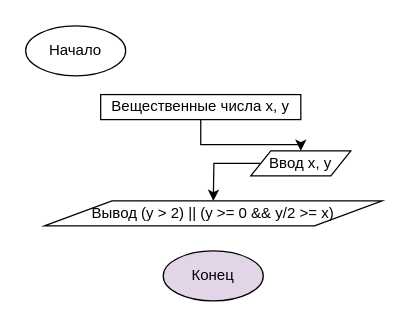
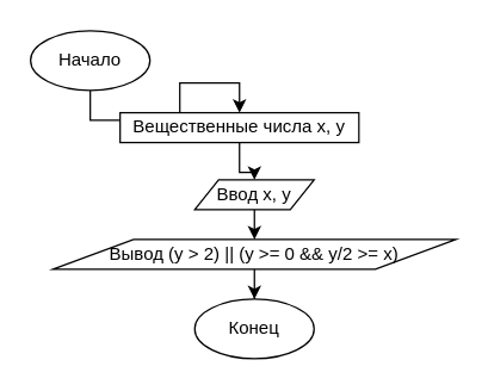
  <mxCell id="0" />
  <mxCell id="1" parent="0" />
+ <mxCell id="2" style="edgeStyle=orthogonalEdgeStyle;rounded=0;orthogonalLoop=1;jettySize=auto;html=1;entryX=0.5;entryY=0;entryDx=0;entryDy=0;" edge="1" parent="1" source="3" target="5"><mxGeometry relative="1" as="geometry" /></mxCell>
  <mxCell id="3" value="Начало" style="ellipse;whiteSpace=wrap;html=1;" vertex="1" parent="1"><mxGeometry x="20" y="20" width="80" height="40" as="geometry" /></mxCell>
  <mxCell id="4" style="edgeStyle=orthogonalEdgeStyle;rounded=0;orthogonalLoop=1;jettySize=auto;html=1;entryX=0.5;entryY=0;entryDx=0;entryDy=0;" edge="1" parent="1" source="5" target="7"><mxGeometry relative="1" as="geometry" /></mxCell>
  <mxCell id="5" value="Вещественные числа x, y" style="rounded=0;whiteSpace=wrap;html=1;" vertex="1" parent="1"><mxGeometry x="80" y="75" width="160" height="20" as="geometry" /></mxCell>
  <mxCell id="6" style="edgeStyle=orthogonalEdgeStyle;rounded=0;orthogonalLoop=1;jettySize=auto;html=1;" edge="1" parent="1" source="7"><mxGeometry relative="1" as="geometry"><mxPoint x="170.029" y="160" as="targetPoint" /></mxGeometry></mxCell>
- <mxCell id="7" value="Ввод x, y" style="shape=parallelogram;perimeter=parallelogramPerimeter;whiteSpace=wrap;html=1;" vertex="1" parent="1"><mxGeometry x="200" y="120" width="80" height="20" as="geometry" /></mxCell>
- <mxCell id="8" value="Конец" style="ellipse;whiteSpace=wrap;html=1;fillColor=#e1d5e7;" vertex="1" parent="1"><mxGeometry x="130" y="200" width="80" height="40" as="geometry" /></mxCell>
+ <mxCell id="7" value="Ввод x, y" style="shape=parallelogram;perimeter=parallelogramPerimeter;whiteSpace=wrap;html=1;" vertex="1" parent="1"><mxGeometry x="130" y="120" width="80" height="20" as="geometry" /></mxCell>
+ <mxCell id="8" value="Конец" style="ellipse;whiteSpace=wrap;html=1;" vertex="1" parent="1"><mxGeometry x="130" y="200" width="80" height="40" as="geometry" /></mxCell>
+ <mxCell id="9" style="edgeStyle=orthogonalEdgeStyle;rounded=0;orthogonalLoop=1;jettySize=auto;html=1;" edge="1" parent="1" source="10" target="8"><mxGeometry relative="1" as="geometry" /></mxCell>
  <mxCell id="10" value="Вывод&amp;nbsp;(y &amp;gt; 2) || (y &amp;gt;= 0 &amp;amp;&amp;amp; y/2 &amp;gt;= x)" style="shape=parallelogram;perimeter=parallelogramPerimeter;whiteSpace=wrap;html=1;" vertex="1" parent="1"><mxGeometry x="35" y="160" width="270" height="20" as="geometry" /></mxCell>
